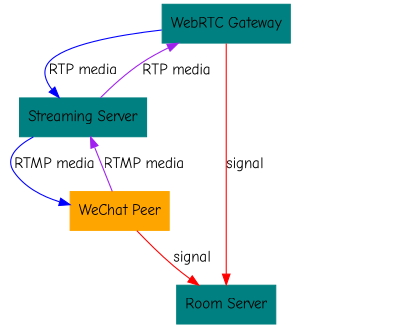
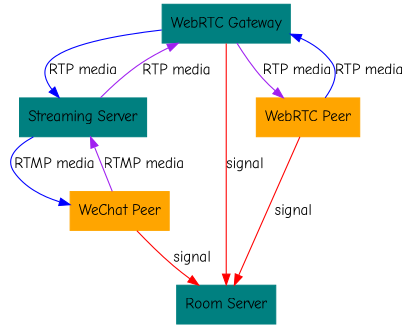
  digraph {
    fontname="Comic Neue"
    node [color="#008080" shape=box style=filled fontname="Comic Neue"]
    edge [color=blue fontname="Comic Neue"]
    n1 [label="WebRTC Gateway"]
    n2 [label="Streaming Server"]
    n3 [label="Room Server"]
+   n4 [color=orange label="WebRTC Peer"]
    n5 [color=orange label="WeChat Peer"]
    n1 -> n2 [label="RTP media"]
    n1 -> n3 [color=red label=signal]
+   n1 -> n4 [color=purple label="RTP media"]
    n2 -> n1 [color=purple label="RTP media"]
    n2 -> n5 [label="RTMP media"]
+   n4 -> n1 [label="RTP media"]
+   n4 -> n3 [color=red label=signal]
    n5 -> n2 [color=purple label="RTMP media"]
    n5 -> n3 [color=red label=signal]
  }
